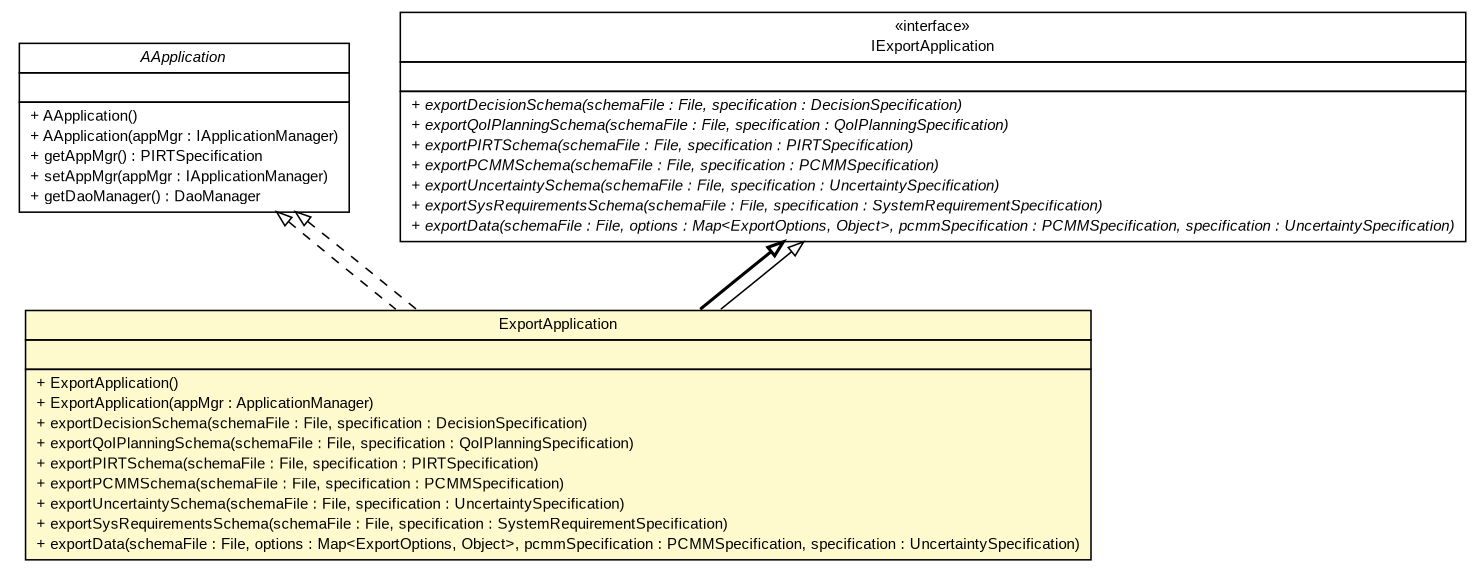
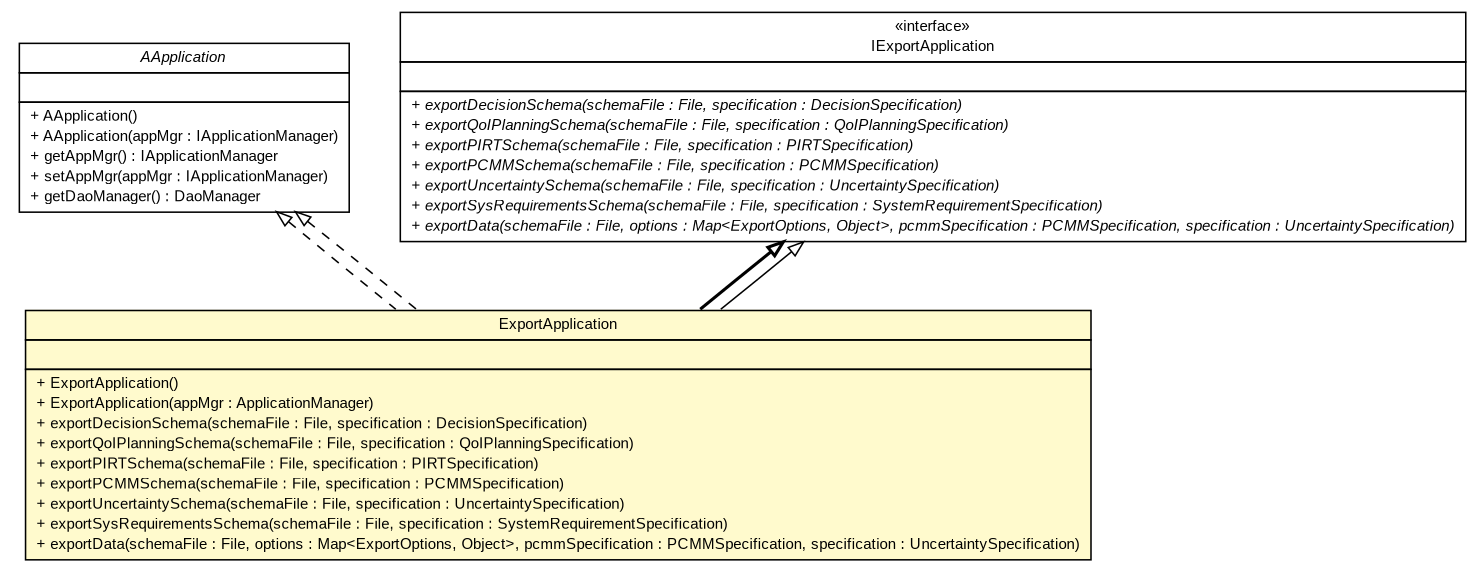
  digraph {
    nodesep=0.25
    ranksep=0.5
    node [fontcolor=black fontname=arial fontsize=10.0 shape=plaintext]
    edge [arrowtail=empty dir=back fontname=arial fontsize=10 headport=p labelfontname=arial labelfontsize=10 tailport=p style=dashed]
-   n1 [label=<<table title="gov.sandia.cf.application.AApplication" border="0" cellborder="1" cellspacing="0" cellpadding="2" port="p" href="../AApplication.html"> 		<tr><td><table border="0" cellspacing="0" cellpadding="1"> <tr><td align="center" balign="center"><font face="arial italic"> AApplication </font></td></tr> 		</table></td></tr> 		<tr><td><table border="0" cellspacing="0" cellpadding="1"> <tr><td align="left" balign="left">  </td></tr> 		</table></td></tr> 		<tr><td><table border="0" cellspacing="0" cellpadding="1"> <tr><td align="left" balign="left"> + AApplication() </td></tr> <tr><td align="left" balign="left"> + AApplication(appMgr : IApplicationManager) </td></tr> <tr><td align="left" balign="left"> + getAppMgr() : PIRTSpecification </td></tr> <tr><td align="left" balign="left"> + setAppMgr(appMgr : IApplicationManager) </td></tr> <tr><td align="left" balign="left"> + getDaoManager() : DaoManager </td></tr> 		</table></td></tr> 		</table>>]
+   n1 [label=<<table title="gov.sandia.cf.application.AApplication" border="0" cellborder="1" cellspacing="0" cellpadding="2" port="p" href="../AApplication.html"> 		<tr><td><table border="0" cellspacing="0" cellpadding="1"> <tr><td align="center" balign="center"><font face="arial italic"> AApplication </font></td></tr> 		</table></td></tr> 		<tr><td><table border="0" cellspacing="0" cellpadding="1"> <tr><td align="left" balign="left">  </td></tr> 		</table></td></tr> 		<tr><td><table border="0" cellspacing="0" cellpadding="1"> <tr><td align="left" balign="left"> + AApplication() </td></tr> <tr><td align="left" balign="left"> + AApplication(appMgr : IApplicationManager) </td></tr> <tr><td align="left" balign="left"> + getAppMgr() : IApplicationManager </td></tr> <tr><td align="left" balign="left"> + setAppMgr(appMgr : IApplicationManager) </td></tr> <tr><td align="left" balign="left"> + getDaoManager() : DaoManager </td></tr> 		</table></td></tr> 		</table>>]
    n2 [label=<<table title="gov.sandia.cf.application.impl.ExportApplication" border="0" cellborder="1" cellspacing="0" cellpadding="2" port="p" bgcolor="lemonChiffon" href="./ExportApplication.html"> 		<tr><td><table border="0" cellspacing="0" cellpadding="1"> <tr><td align="center" balign="center"> ExportApplication </td></tr> 		</table></td></tr> 		<tr><td><table border="0" cellspacing="0" cellpadding="1"> <tr><td align="left" balign="left">  </td></tr> 		</table></td></tr> 		<tr><td><table border="0" cellspacing="0" cellpadding="1"> <tr><td align="left" balign="left"> + ExportApplication() </td></tr> <tr><td align="left" balign="left"> + ExportApplication(appMgr : ApplicationManager) </td></tr> <tr><td align="left" balign="left"> + exportDecisionSchema(schemaFile : File, specification : DecisionSpecification) </td></tr> <tr><td align="left" balign="left"> + exportQoIPlanningSchema(schemaFile : File, specification : QoIPlanningSpecification) </td></tr> <tr><td align="left" balign="left"> + exportPIRTSchema(schemaFile : File, specification : PIRTSpecification) </td></tr> <tr><td align="left" balign="left"> + exportPCMMSchema(schemaFile : File, specification : PCMMSpecification) </td></tr> <tr><td align="left" balign="left"> + exportUncertaintySchema(schemaFile : File, specification : UncertaintySpecification) </td></tr> <tr><td align="left" balign="left"> + exportSysRequirementsSchema(schemaFile : File, specification : SystemRequirementSpecification) </td></tr> <tr><td align="left" balign="left"> + exportData(schemaFile : File, options : Map&lt;ExportOptions, Object&gt;, pcmmSpecification : PCMMSpecification, specification : UncertaintySpecification) </td></tr> 		</table></td></tr> 		</table>>]
    n3 [label=<<table title="gov.sandia.cf.application.IExportApplication" border="0" cellborder="1" cellspacing="0" cellpadding="2" port="p" href="../IExportApplication.html"> 		<tr><td><table border="0" cellspacing="0" cellpadding="1"> <tr><td align="center" balign="center"> &#171;interface&#187; </td></tr> <tr><td align="center" balign="center"> IExportApplication </td></tr> 		</table></td></tr> 		<tr><td><table border="0" cellspacing="0" cellpadding="1"> <tr><td align="left" balign="left">  </td></tr> 		</table></td></tr> 		<tr><td><table border="0" cellspacing="0" cellpadding="1"> <tr><td align="left" balign="left"><font face="arial italic" point-size="10.0"> + exportDecisionSchema(schemaFile : File, specification : DecisionSpecification) </font></td></tr> <tr><td align="left" balign="left"><font face="arial italic" point-size="10.0"> + exportQoIPlanningSchema(schemaFile : File, specification : QoIPlanningSpecification) </font></td></tr> <tr><td align="left" balign="left"><font face="arial italic" point-size="10.0"> + exportPIRTSchema(schemaFile : File, specification : PIRTSpecification) </font></td></tr> <tr><td align="left" balign="left"><font face="arial italic" point-size="10.0"> + exportPCMMSchema(schemaFile : File, specification : PCMMSpecification) </font></td></tr> <tr><td align="left" balign="left"><font face="arial italic" point-size="10.0"> + exportUncertaintySchema(schemaFile : File, specification : UncertaintySpecification) </font></td></tr> <tr><td align="left" balign="left"><font face="arial italic" point-size="10.0"> + exportSysRequirementsSchema(schemaFile : File, specification : SystemRequirementSpecification) </font></td></tr> <tr><td align="left" balign="left"><font face="arial italic" point-size="10.0"> + exportData(schemaFile : File, options : Map&lt;ExportOptions, Object&gt;, pcmmSpecification : PCMMSpecification, specification : UncertaintySpecification) </font></td></tr> 		</table></td></tr> 		</table>>]
    n1 -> n2
    n1 -> n2
    n3 -> n2 [style=bold]
    n3 -> n2 [style=solid]
  }
